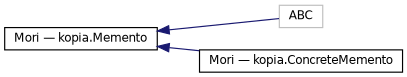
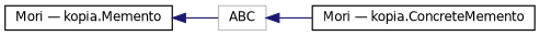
  digraph {
    fontname="DejaVu Sans"
    rankdir=LR
    node [color=black fontname="DejaVu Sans" fontsize=10 shape=record]
    edge [color=midnightblue dir=back fontname="DejaVu Sans" fontsize=10 labelfontname=Helvetica labelfontsize=10 style=solid]
    n1 [color=grey75 height=0.2 label=ABC width=0.4]
    n2 [height=0.2 label="Mori — kopia.Memento" width=0.4]
    n3 [height=0.2 label="Mori — kopia.ConcreteMemento" width=0.4]
    n2 -> n1
-   n2 -> n3
+   n1 -> n3
  }
